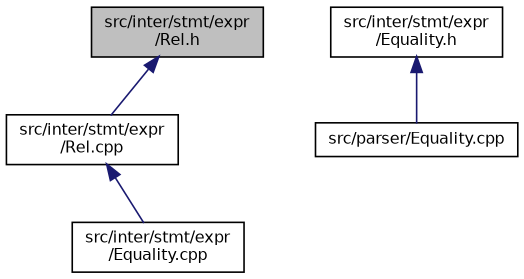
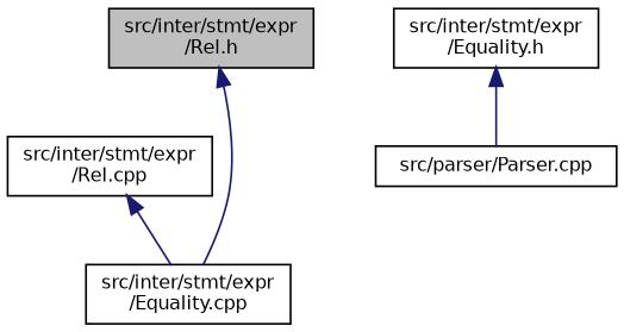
  digraph {
    node [color=black fillcolor=white fontname=Helvetica fontsize=10 shape=record style=filled]
    edge [color=midnightblue dir=back fontname=Helvetica fontsize=10 labelfontname=Helvetica labelfontsize=10 style=solid]
    n1 [fillcolor=grey75 fontcolor=black height=0.2 label="src/inter/stmt/expr\l/Rel.h" width=0.4]
    n2 [height=0.2 label="src/inter/stmt/expr\l/Rel.cpp" width=0.4]
    n3 [height=0.2 label="src/inter/stmt/expr\l/Equality.h" width=0.4]
-   n4 [height=0.2 label="src/parser/Equality.cpp" width=0.4]
+   n4 [height=0.2 label="src/parser/Parser.cpp" width=0.4]
    n5 [height=0.2 label="src/inter/stmt/expr\l/Equality.cpp" width=0.4]
-   n1 -> n2
+   n1 -> n5
    n2 -> n5
    n3 -> n4
  }
